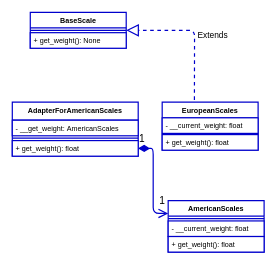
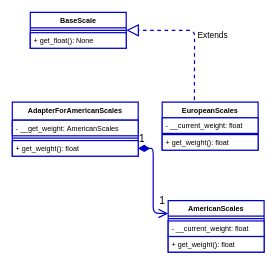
  <mxCell id="0" />
  <mxCell id="1" parent="0" />
  <mxCell id="2" value="1" style="endArrow=open;html=1;endSize=12;startArrow=diamondThin;startSize=14;startFill=1;edgeStyle=orthogonalEdgeStyle;align=left;verticalAlign=bottom;strokeColor=#0000CC;strokeWidth=2;exitX=1;exitY=0.5;exitDx=0;exitDy=0;entryX=0;entryY=0.25;entryDx=0;entryDy=0;fontSize=17;labelBackgroundColor=none;fontColor=#000000;" parent="1" source="10" target="3" edge="1"><mxGeometry x="-1" y="3" relative="1" as="geometry"><mxPoint x="110" y="390" as="sourcePoint" /><mxPoint x="270" y="390" as="targetPoint" /></mxGeometry></mxCell>
  <mxCell id="3" value="AmericanScales" style="swimlane;fontStyle=1;align=center;verticalAlign=top;childLayout=stackLayout;horizontal=1;startSize=26;horizontalStack=0;resizeParent=1;resizeParentMax=0;resizeLast=0;collapsible=1;marginBottom=0;fontColor=#000000;strokeColor=#0000CC;strokeWidth=2;fillColor=#FFFFFF;" parent="1" vertex="1"><mxGeometry x="280" y="334" width="160" height="86" as="geometry" /></mxCell>
  <mxCell id="4" value="" style="line;strokeWidth=2;align=left;verticalAlign=middle;spacingTop=-1;spacingLeft=3;spacingRight=3;rotatable=0;labelPosition=right;points=[];portConstraint=eastwest;fontColor=#000000;strokeColor=#0000CC;fillColor=#FFFFFF;" parent="3" vertex="1"><mxGeometry y="26" width="160" height="8" as="geometry" /></mxCell>
  <mxCell id="5" value="- __current_weight: float" style="text;align=left;verticalAlign=top;spacingLeft=4;spacingRight=4;overflow=hidden;rotatable=0;points=[[0,0.5],[1,0.5]];portConstraint=eastwest;fontColor=#000000;strokeColor=#0000CC;strokeWidth=2;fillColor=#FFFFFF;" vertex="1" parent="3"><mxGeometry y="34" width="160" height="26" as="geometry" /></mxCell>
  <mxCell id="6" value="+ get_weight(): float" style="text;align=left;verticalAlign=top;spacingLeft=4;spacingRight=4;overflow=hidden;rotatable=0;points=[[0,0.5],[1,0.5]];portConstraint=eastwest;fontColor=#000000;strokeColor=#0000CC;strokeWidth=2;fillColor=#FFFFFF;" parent="3" vertex="1"><mxGeometry y="60" width="160" height="26" as="geometry" /></mxCell>
  <mxCell id="7" value="AdapterForAmericanScales" style="swimlane;fontStyle=1;align=center;verticalAlign=top;childLayout=stackLayout;horizontal=1;startSize=30;horizontalStack=0;resizeParent=1;resizeParentMax=0;resizeLast=0;collapsible=1;marginBottom=0;fontColor=#000000;strokeColor=#0000CC;strokeWidth=2;fillColor=#FFFFFF;" parent="1" vertex="1"><mxGeometry x="20" y="170" width="210" height="90" as="geometry" /></mxCell>
  <mxCell id="8" value="- __get_weight: AmericanScales" style="text;align=left;verticalAlign=top;spacingLeft=4;spacingRight=4;overflow=hidden;rotatable=0;points=[[0,0.5],[1,0.5]];portConstraint=eastwest;fontColor=#000000;strokeColor=#0000CC;strokeWidth=2;fillColor=#FFFFFF;" parent="7" vertex="1"><mxGeometry y="30" width="210" height="26" as="geometry" /></mxCell>
  <mxCell id="9" value="" style="line;strokeWidth=2;align=left;verticalAlign=middle;spacingTop=-1;spacingLeft=3;spacingRight=3;rotatable=0;labelPosition=right;points=[];portConstraint=eastwest;fontColor=#000000;strokeColor=#0000CC;fillColor=#FFFFFF;" parent="7" vertex="1"><mxGeometry y="56" width="210" height="8" as="geometry" /></mxCell>
  <mxCell id="10" value="+ get_weight(): float" style="text;align=left;verticalAlign=top;spacingLeft=4;spacingRight=4;overflow=hidden;rotatable=0;points=[[0,0.5],[1,0.5]];portConstraint=eastwest;fontColor=#000000;strokeColor=#0000CC;strokeWidth=2;fillColor=#FFFFFF;" parent="7" vertex="1"><mxGeometry y="64" width="210" height="26" as="geometry" /></mxCell>
  <mxCell id="11" value="BaseScale" style="swimlane;fontStyle=1;align=center;verticalAlign=top;childLayout=stackLayout;horizontal=1;startSize=26;horizontalStack=0;resizeParent=1;resizeParentMax=0;resizeLast=0;collapsible=1;marginBottom=0;fontColor=#000000;strokeColor=#0000CC;strokeWidth=2;fillColor=#FFFFFF;" parent="1" vertex="1"><mxGeometry x="50" y="20" width="160" height="60" as="geometry" /></mxCell>
  <mxCell id="12" value="" style="line;strokeWidth=2;align=left;verticalAlign=middle;spacingTop=-1;spacingLeft=3;spacingRight=3;rotatable=0;labelPosition=right;points=[];portConstraint=eastwest;fontColor=#000000;strokeColor=#0000CC;fillColor=#FFFFFF;" parent="11" vertex="1"><mxGeometry y="26" width="160" height="8" as="geometry" /></mxCell>
- <mxCell id="13" value="+ get_weight(): None" style="text;align=left;verticalAlign=top;spacingLeft=4;spacingRight=4;overflow=hidden;rotatable=0;points=[[0,0.5],[1,0.5]];portConstraint=eastwest;fontColor=#000000;strokeColor=#0000CC;strokeWidth=2;fillColor=#FFFFFF;" parent="11" vertex="1"><mxGeometry y="34" width="160" height="26" as="geometry" /></mxCell>
+ <mxCell id="13" value="+ get_float(): None" style="text;align=left;verticalAlign=top;spacingLeft=4;spacingRight=4;overflow=hidden;rotatable=0;points=[[0,0.5],[1,0.5]];portConstraint=eastwest;fontColor=#000000;strokeColor=#0000CC;strokeWidth=2;fillColor=#FFFFFF;" parent="11" vertex="1"><mxGeometry y="34" width="160" height="26" as="geometry" /></mxCell>
  <mxCell id="14" value="1" style="text;html=1;align=center;verticalAlign=middle;resizable=0;points=[];autosize=1;fontSize=17;fontColor=#000000;" parent="1" vertex="1"><mxGeometry x="260" y="320" width="20" height="30" as="geometry" /></mxCell>
  <mxCell id="15" value="EuropeanScales" style="swimlane;fontStyle=1;align=center;verticalAlign=top;childLayout=stackLayout;horizontal=1;startSize=26;horizontalStack=0;resizeParent=1;resizeParentMax=0;resizeLast=0;collapsible=1;marginBottom=0;fontColor=#000000;strokeColor=#0000CC;strokeWidth=2;fillColor=#FFFFFF;" vertex="1" parent="1"><mxGeometry x="270" y="170" width="160" height="80" as="geometry" /></mxCell>
  <mxCell id="16" value="- __current_weight: float" style="text;align=left;verticalAlign=top;spacingLeft=4;spacingRight=4;overflow=hidden;rotatable=0;points=[[0,0.5],[1,0.5]];portConstraint=eastwest;fontColor=#000000;strokeColor=#0000CC;strokeWidth=2;fillColor=#FFFFFF;" vertex="1" parent="15"><mxGeometry y="26" width="160" height="26" as="geometry" /></mxCell>
  <mxCell id="17" value="" style="line;strokeWidth=2;align=left;verticalAlign=middle;spacingTop=-1;spacingLeft=3;spacingRight=3;rotatable=0;labelPosition=right;points=[];portConstraint=eastwest;fontColor=#000000;strokeColor=#0000CC;fillColor=#FFFFFF;" vertex="1" parent="15"><mxGeometry y="52" width="160" height="2" as="geometry" /></mxCell>
  <mxCell id="18" value="+ get_weight(): float" style="text;align=left;verticalAlign=top;spacingLeft=4;spacingRight=4;overflow=hidden;rotatable=0;points=[[0,0.5],[1,0.5]];portConstraint=eastwest;fontColor=#000000;strokeColor=#0000CC;strokeWidth=2;fillColor=#FFFFFF;" vertex="1" parent="15"><mxGeometry y="54" width="160" height="26" as="geometry" /></mxCell>
  <mxCell id="19" value="Extends" style="endArrow=block;endSize=16;endFill=0;html=1;strokeColor=#0000CC;strokeWidth=2;entryX=1;entryY=0.5;entryDx=0;entryDy=0;labelBackgroundColor=#FFFFFF;fontColor=#000000;fontSize=14;exitX=0.336;exitY=-0.048;exitDx=0;exitDy=0;exitPerimeter=0;dashed=1;" edge="1" parent="1" source="15" target="11"><mxGeometry x="-0.065" y="-30" width="160" relative="1" as="geometry"><mxPoint x="330" y="170" as="sourcePoint" /><mxPoint x="330" y="80" as="targetPoint" /><Array as="points"><mxPoint x="324" y="50" /></Array><mxPoint as="offset" /></mxGeometry></mxCell>
